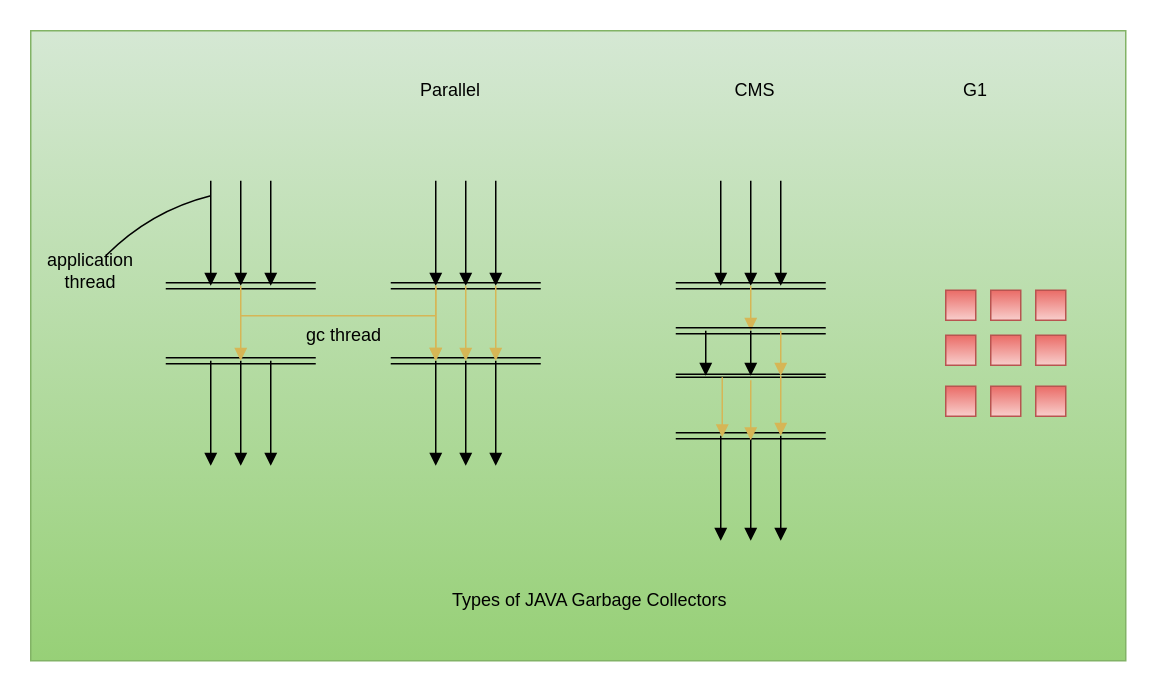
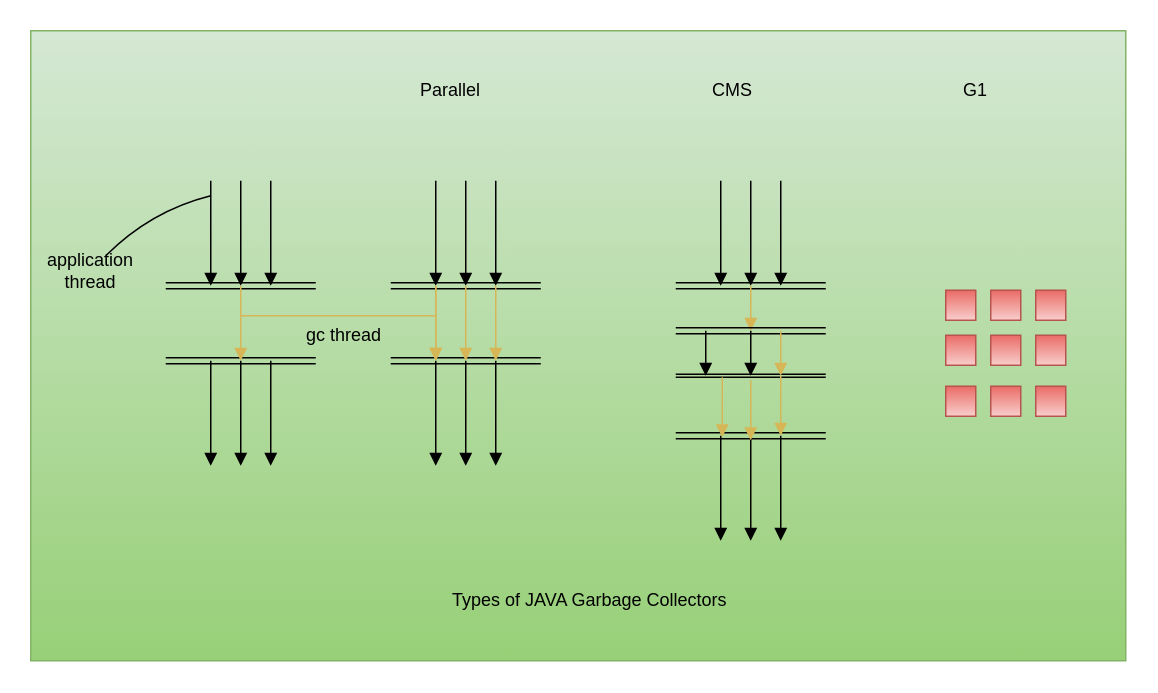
  <mxCell id="0" />
  <mxCell id="1" parent="0" />
  <mxCell id="2" value="" style="rounded=0;whiteSpace=wrap;html=1;fillColor=#d5e8d4;strokeColor=#82b366;gradientColor=#97d077;" vertex="1" parent="1"><mxGeometry x="20" y="20" width="730" height="420" as="geometry" /></mxCell>
  <mxCell id="3" value="" style="endArrow=block;endFill=1;endSize=6;html=1;" edge="1" parent="1"><mxGeometry width="100" relative="1" as="geometry"><mxPoint x="140" y="120" as="sourcePoint" /><mxPoint x="140" y="190" as="targetPoint" /></mxGeometry></mxCell>
  <mxCell id="4" value="" style="shape=link;html=1;" edge="1" parent="1"><mxGeometry width="100" relative="1" as="geometry"><mxPoint x="110" y="190" as="sourcePoint" /><mxPoint x="210" y="190" as="targetPoint" /></mxGeometry></mxCell>
  <mxCell id="5" value="" style="endArrow=block;endFill=1;endSize=6;html=1;" edge="1" parent="1"><mxGeometry width="100" relative="1" as="geometry"><mxPoint x="160" y="120" as="sourcePoint" /><mxPoint x="160" y="190" as="targetPoint" /></mxGeometry></mxCell>
  <mxCell id="6" value="" style="endArrow=block;endFill=1;endSize=6;html=1;" edge="1" parent="1"><mxGeometry width="100" relative="1" as="geometry"><mxPoint x="180" y="120" as="sourcePoint" /><mxPoint x="180" y="190" as="targetPoint" /></mxGeometry></mxCell>
  <mxCell id="7" value="" style="endArrow=block;endFill=1;endSize=6;html=1;" edge="1" parent="1"><mxGeometry width="100" relative="1" as="geometry"><mxPoint x="140" y="240" as="sourcePoint" /><mxPoint x="140" y="310" as="targetPoint" /></mxGeometry></mxCell>
  <mxCell id="8" value="" style="endArrow=block;endFill=1;endSize=6;html=1;" edge="1" parent="1"><mxGeometry width="100" relative="1" as="geometry"><mxPoint x="160" y="240" as="sourcePoint" /><mxPoint x="160" y="310" as="targetPoint" /></mxGeometry></mxCell>
  <mxCell id="9" value="" style="endArrow=block;endFill=1;endSize=6;html=1;" edge="1" parent="1"><mxGeometry width="100" relative="1" as="geometry"><mxPoint x="180" y="240" as="sourcePoint" /><mxPoint x="180" y="310" as="targetPoint" /></mxGeometry></mxCell>
  <mxCell id="10" value="" style="shape=link;html=1;" edge="1" parent="1"><mxGeometry width="100" relative="1" as="geometry"><mxPoint x="110" y="240" as="sourcePoint" /><mxPoint x="210" y="240" as="targetPoint" /></mxGeometry></mxCell>
  <mxCell id="11" value="" style="endArrow=block;endFill=1;endSize=6;html=1;fillColor=#fff2cc;strokeColor=#d6b656;gradientColor=#ffd966;" edge="1" parent="1"><mxGeometry width="100" relative="1" as="geometry"><mxPoint x="160" y="190" as="sourcePoint" /><mxPoint x="160" y="240" as="targetPoint" /></mxGeometry></mxCell>
  <mxCell id="12" value="" style="endArrow=block;endFill=1;endSize=6;html=1;" edge="1" parent="1"><mxGeometry width="100" relative="1" as="geometry"><mxPoint x="290" y="120" as="sourcePoint" /><mxPoint x="290" y="190" as="targetPoint" /></mxGeometry></mxCell>
  <mxCell id="13" value="" style="shape=link;html=1;" edge="1" parent="1"><mxGeometry width="100" relative="1" as="geometry"><mxPoint x="260" y="190" as="sourcePoint" /><mxPoint x="360" y="190" as="targetPoint" /></mxGeometry></mxCell>
  <mxCell id="14" value="" style="endArrow=block;endFill=1;endSize=6;html=1;" edge="1" parent="1"><mxGeometry width="100" relative="1" as="geometry"><mxPoint x="310" y="120" as="sourcePoint" /><mxPoint x="310" y="190" as="targetPoint" /></mxGeometry></mxCell>
  <mxCell id="15" value="" style="endArrow=block;endFill=1;endSize=6;html=1;" edge="1" parent="1"><mxGeometry width="100" relative="1" as="geometry"><mxPoint x="330" y="120" as="sourcePoint" /><mxPoint x="330" y="190" as="targetPoint" /></mxGeometry></mxCell>
  <mxCell id="16" value="" style="endArrow=block;endFill=1;endSize=6;html=1;" edge="1" parent="1"><mxGeometry width="100" relative="1" as="geometry"><mxPoint x="290" y="240" as="sourcePoint" /><mxPoint x="290" y="310" as="targetPoint" /></mxGeometry></mxCell>
  <mxCell id="17" value="" style="endArrow=block;endFill=1;endSize=6;html=1;" edge="1" parent="1"><mxGeometry width="100" relative="1" as="geometry"><mxPoint x="310" y="240" as="sourcePoint" /><mxPoint x="310" y="310" as="targetPoint" /></mxGeometry></mxCell>
  <mxCell id="18" value="" style="endArrow=block;endFill=1;endSize=6;html=1;" edge="1" parent="1"><mxGeometry width="100" relative="1" as="geometry"><mxPoint x="330" y="240" as="sourcePoint" /><mxPoint x="330" y="310" as="targetPoint" /></mxGeometry></mxCell>
  <mxCell id="19" value="" style="shape=link;html=1;" edge="1" parent="1"><mxGeometry width="100" relative="1" as="geometry"><mxPoint x="260" y="240" as="sourcePoint" /><mxPoint x="360" y="240" as="targetPoint" /></mxGeometry></mxCell>
  <mxCell id="20" value="" style="endArrow=block;endFill=1;endSize=6;html=1;gradientColor=#ffd966;fillColor=#fff2cc;strokeColor=#d6b656;" edge="1" parent="1"><mxGeometry width="100" relative="1" as="geometry"><mxPoint x="310" y="190" as="sourcePoint" /><mxPoint x="310" y="240" as="targetPoint" /></mxGeometry></mxCell>
  <mxCell id="21" value="" style="endArrow=block;endFill=1;endSize=6;html=1;" edge="1" parent="1"><mxGeometry width="100" relative="1" as="geometry"><mxPoint x="480" y="120" as="sourcePoint" /><mxPoint x="480" y="190" as="targetPoint" /></mxGeometry></mxCell>
  <mxCell id="22" value="" style="shape=link;html=1;" edge="1" parent="1"><mxGeometry width="100" relative="1" as="geometry"><mxPoint x="450" y="190" as="sourcePoint" /><mxPoint x="550" y="190" as="targetPoint" /></mxGeometry></mxCell>
  <mxCell id="23" value="" style="endArrow=block;endFill=1;endSize=6;html=1;" edge="1" parent="1"><mxGeometry width="100" relative="1" as="geometry"><mxPoint x="500" y="120" as="sourcePoint" /><mxPoint x="500" y="190" as="targetPoint" /></mxGeometry></mxCell>
  <mxCell id="24" value="" style="endArrow=block;endFill=1;endSize=6;html=1;" edge="1" parent="1"><mxGeometry width="100" relative="1" as="geometry"><mxPoint x="520" y="120" as="sourcePoint" /><mxPoint x="520" y="190" as="targetPoint" /></mxGeometry></mxCell>
  <mxCell id="25" value="" style="endArrow=block;endFill=1;endSize=6;html=1;" edge="1" parent="1"><mxGeometry width="100" relative="1" as="geometry"><mxPoint x="480" y="290" as="sourcePoint" /><mxPoint x="480" y="360" as="targetPoint" /></mxGeometry></mxCell>
  <mxCell id="26" value="" style="endArrow=block;endFill=1;endSize=6;html=1;" edge="1" parent="1"><mxGeometry width="100" relative="1" as="geometry"><mxPoint x="500" y="290" as="sourcePoint" /><mxPoint x="500" y="360" as="targetPoint" /></mxGeometry></mxCell>
  <mxCell id="27" value="" style="endArrow=block;endFill=1;endSize=6;html=1;" edge="1" parent="1"><mxGeometry width="100" relative="1" as="geometry"><mxPoint x="520" y="290" as="sourcePoint" /><mxPoint x="520" y="360" as="targetPoint" /></mxGeometry></mxCell>
  <mxCell id="28" value="" style="shape=link;html=1;" edge="1" parent="1"><mxGeometry width="100" relative="1" as="geometry"><mxPoint x="450" y="290" as="sourcePoint" /><mxPoint x="550" y="290" as="targetPoint" /></mxGeometry></mxCell>
  <mxCell id="29" value="" style="endArrow=block;endFill=1;endSize=6;html=1;gradientColor=#ffd966;fillColor=#fff2cc;strokeColor=#d6b656;" edge="1" parent="1"><mxGeometry width="100" relative="1" as="geometry"><mxPoint x="500" y="190" as="sourcePoint" /><mxPoint x="500" y="220" as="targetPoint" /></mxGeometry></mxCell>
  <mxCell id="30" value="" style="endArrow=block;endFill=1;endSize=6;html=1;gradientColor=#ffd966;fillColor=#fff2cc;strokeColor=#d6b656;" edge="1" parent="1"><mxGeometry width="100" relative="1" as="geometry"><mxPoint x="290" y="190" as="sourcePoint" /><mxPoint x="290" y="240" as="targetPoint" /></mxGeometry></mxCell>
  <mxCell id="31" value="" style="endArrow=block;endFill=1;endSize=6;html=1;gradientColor=#ffd966;fillColor=#fff2cc;strokeColor=#d6b656;" edge="1" parent="1"><mxGeometry width="100" relative="1" as="geometry"><mxPoint x="290" y="190" as="sourcePoint" /><mxPoint x="290" y="240" as="targetPoint" /><Array as="points"><mxPoint x="290" y="210" /></Array></mxGeometry></mxCell>
  <mxCell id="32" value="" style="endArrow=block;endFill=1;endSize=6;html=1;gradientColor=#ffd966;fillColor=#fff2cc;strokeColor=#d6b656;" edge="1" parent="1"><mxGeometry width="100" relative="1" as="geometry"><mxPoint x="330" y="190" as="sourcePoint" /><mxPoint x="330" y="240" as="targetPoint" /></mxGeometry></mxCell>
  <mxCell id="33" value="" style="shape=link;html=1;" edge="1" parent="1"><mxGeometry width="100" relative="1" as="geometry"><mxPoint x="450" y="220" as="sourcePoint" /><mxPoint x="550" y="220" as="targetPoint" /></mxGeometry></mxCell>
  <mxCell id="34" value="" style="shape=link;html=1;width=-2;" edge="1" parent="1"><mxGeometry width="100" relative="1" as="geometry"><mxPoint x="450" y="250" as="sourcePoint" /><mxPoint x="550" y="250" as="targetPoint" /></mxGeometry></mxCell>
  <mxCell id="35" value="" style="endArrow=block;endFill=1;endSize=6;html=1;gradientColor=#ffd966;fillColor=#fff2cc;strokeColor=#d6b656;" edge="1" parent="1"><mxGeometry width="100" relative="1" as="geometry"><mxPoint x="520" y="250" as="sourcePoint" /><mxPoint x="520" y="290" as="targetPoint" /><Array as="points" /></mxGeometry></mxCell>
  <mxCell id="36" value="" style="endArrow=block;endFill=1;endSize=6;html=1;gradientColor=#ffd966;fillColor=#fff2cc;strokeColor=#d6b656;" edge="1" parent="1"><mxGeometry width="100" relative="1" as="geometry"><mxPoint x="520" y="220" as="sourcePoint" /><mxPoint x="520" y="250" as="targetPoint" /></mxGeometry></mxCell>
  <mxCell id="37" value="" style="endArrow=block;endFill=1;endSize=6;html=1;gradientColor=#ffd966;fillColor=#fff2cc;strokeColor=#000000;" edge="1" parent="1"><mxGeometry width="100" relative="1" as="geometry"><mxPoint x="500" y="220" as="sourcePoint" /><mxPoint x="500" y="250" as="targetPoint" /></mxGeometry></mxCell>
  <mxCell id="38" value="" style="endArrow=block;endFill=1;endSize=6;html=1;gradientColor=#ffd966;fillColor=#fff2cc;strokeColor=#000000;" edge="1" parent="1"><mxGeometry width="100" relative="1" as="geometry"><mxPoint x="470" y="220" as="sourcePoint" /><mxPoint x="470" y="250" as="targetPoint" /></mxGeometry></mxCell>
  <mxCell id="39" value="" style="endArrow=block;endFill=1;endSize=6;html=1;gradientColor=#ffd966;fillColor=#fff2cc;strokeColor=#d6b656;" edge="1" parent="1"><mxGeometry width="100" relative="1" as="geometry"><mxPoint x="481" y="251" as="sourcePoint" /><mxPoint x="481" y="291" as="targetPoint" /><Array as="points" /></mxGeometry></mxCell>
  <mxCell id="40" value="" style="endArrow=block;endFill=1;endSize=6;html=1;gradientColor=#ffd966;fillColor=#fff2cc;strokeColor=#d6b656;" edge="1" parent="1"><mxGeometry width="100" relative="1" as="geometry"><mxPoint x="500" y="253" as="sourcePoint" /><mxPoint x="500" y="293" as="targetPoint" /><Array as="points" /></mxGeometry></mxCell>
  <mxCell id="41" value="application thread" style="text;html=1;strokeColor=none;fillColor=none;align=center;verticalAlign=middle;whiteSpace=wrap;rounded=0;" vertex="1" parent="1"><mxGeometry x="40" y="170" width="40" height="20" as="geometry" /></mxCell>
  <mxCell id="42" value="gc thread" style="text;html=1;strokeColor=none;fillColor=none;align=center;verticalAlign=middle;whiteSpace=wrap;rounded=0;" vertex="1" parent="1"><mxGeometry x="199" y="213" width="60" height="20" as="geometry" /></mxCell>
  <mxCell id="43" value="" style="endArrow=none;html=1;strokeColor=#d6b656;gradientColor=#ffd966;fillColor=#fff2cc;" edge="1" parent="1"><mxGeometry width="50" height="50" relative="1" as="geometry"><mxPoint x="160" y="210" as="sourcePoint" /><mxPoint x="290" y="210" as="targetPoint" /></mxGeometry></mxCell>
  <mxCell id="44" value="" style="endArrow=none;html=1;strokeColor=#000000;curved=1;exitX=0.75;exitY=0;exitDx=0;exitDy=0;" edge="1" parent="1" source="41"><mxGeometry width="50" height="50" relative="1" as="geometry"><mxPoint x="30" y="440" as="sourcePoint" /><mxPoint x="140" y="130" as="targetPoint" /><Array as="points"><mxPoint x="100" y="140" /></Array></mxGeometry></mxCell>
  <mxCell id="45" value="" style="whiteSpace=wrap;html=1;aspect=fixed;gradientColor=#ea6b66;fillColor=#f8cecc;strokeColor=#b85450;flipH=1;flipV=1;" vertex="1" parent="1"><mxGeometry x="630" y="193" width="20" height="20" as="geometry" /></mxCell>
  <mxCell id="46" value="" style="whiteSpace=wrap;html=1;aspect=fixed;gradientColor=#ea6b66;fillColor=#f8cecc;strokeColor=#b85450;flipH=1;flipV=1;" vertex="1" parent="1"><mxGeometry x="660" y="193" width="20" height="20" as="geometry" /></mxCell>
  <mxCell id="47" value="" style="whiteSpace=wrap;html=1;aspect=fixed;gradientColor=#ea6b66;fillColor=#f8cecc;strokeColor=#b85450;flipH=1;flipV=1;" vertex="1" parent="1"><mxGeometry x="630" y="223" width="20" height="20" as="geometry" /></mxCell>
  <mxCell id="48" value="" style="whiteSpace=wrap;html=1;aspect=fixed;gradientColor=#ea6b66;fillColor=#f8cecc;strokeColor=#b85450;flipH=1;flipV=1;" vertex="1" parent="1"><mxGeometry x="660" y="223" width="20" height="20" as="geometry" /></mxCell>
  <mxCell id="49" value="" style="whiteSpace=wrap;html=1;aspect=fixed;gradientColor=#ea6b66;fillColor=#f8cecc;strokeColor=#b85450;flipH=1;flipV=1;" vertex="1" parent="1"><mxGeometry x="690" y="223" width="20" height="20" as="geometry" /></mxCell>
  <mxCell id="50" value="" style="whiteSpace=wrap;html=1;aspect=fixed;gradientColor=#ea6b66;fillColor=#f8cecc;strokeColor=#b85450;flipH=1;flipV=1;" vertex="1" parent="1"><mxGeometry x="630" y="257" width="20" height="20" as="geometry" /></mxCell>
  <mxCell id="51" value="" style="whiteSpace=wrap;html=1;aspect=fixed;gradientColor=#ea6b66;fillColor=#f8cecc;strokeColor=#b85450;flipH=1;flipV=1;" vertex="1" parent="1"><mxGeometry x="660" y="257" width="20" height="20" as="geometry" /></mxCell>
  <mxCell id="52" value="" style="whiteSpace=wrap;html=1;aspect=fixed;gradientColor=#ea6b66;fillColor=#f8cecc;strokeColor=#b85450;flipH=1;flipV=1;" vertex="1" parent="1"><mxGeometry x="690" y="257" width="20" height="20" as="geometry" /></mxCell>
  <mxCell id="53" value="" style="whiteSpace=wrap;html=1;aspect=fixed;gradientColor=#ea6b66;fillColor=#f8cecc;strokeColor=#b85450;flipH=1;flipV=1;" vertex="1" parent="1"><mxGeometry x="690" y="193" width="20" height="20" as="geometry" /></mxCell>
  <mxCell id="54" value="Parallel" style="text;html=1;strokeColor=none;fillColor=none;align=center;verticalAlign=middle;whiteSpace=wrap;rounded=0;" vertex="1" parent="1"><mxGeometry x="280" y="50" width="40" height="20" as="geometry" /></mxCell>
- <mxCell id="55" value="CMS" style="text;html=1;strokeColor=none;fillColor=none;align=center;verticalAlign=middle;whiteSpace=wrap;rounded=0;" vertex="1" parent="1"><mxGeometry x="483" y="50" width="40" height="20" as="geometry" /></mxCell>
+ <mxCell id="55" value="CMS" style="text;html=1;strokeColor=none;fillColor=none;align=center;verticalAlign=middle;whiteSpace=wrap;rounded=0;" vertex="1" parent="1"><mxGeometry x="468" y="50" width="40" height="20" as="geometry" /></mxCell>
  <mxCell id="56" value="G1" style="text;html=1;strokeColor=none;fillColor=none;align=center;verticalAlign=middle;whiteSpace=wrap;rounded=0;" vertex="1" parent="1"><mxGeometry x="630" y="50" width="40" height="20" as="geometry" /></mxCell>
  <mxCell id="57" value="Types of JAVA Garbage Collectors&amp;nbsp;" style="text;html=1;strokeColor=none;fillColor=none;align=center;verticalAlign=middle;whiteSpace=wrap;rounded=0;" vertex="1" parent="1"><mxGeometry x="159" y="390" width="471" height="20" as="geometry" /></mxCell>
